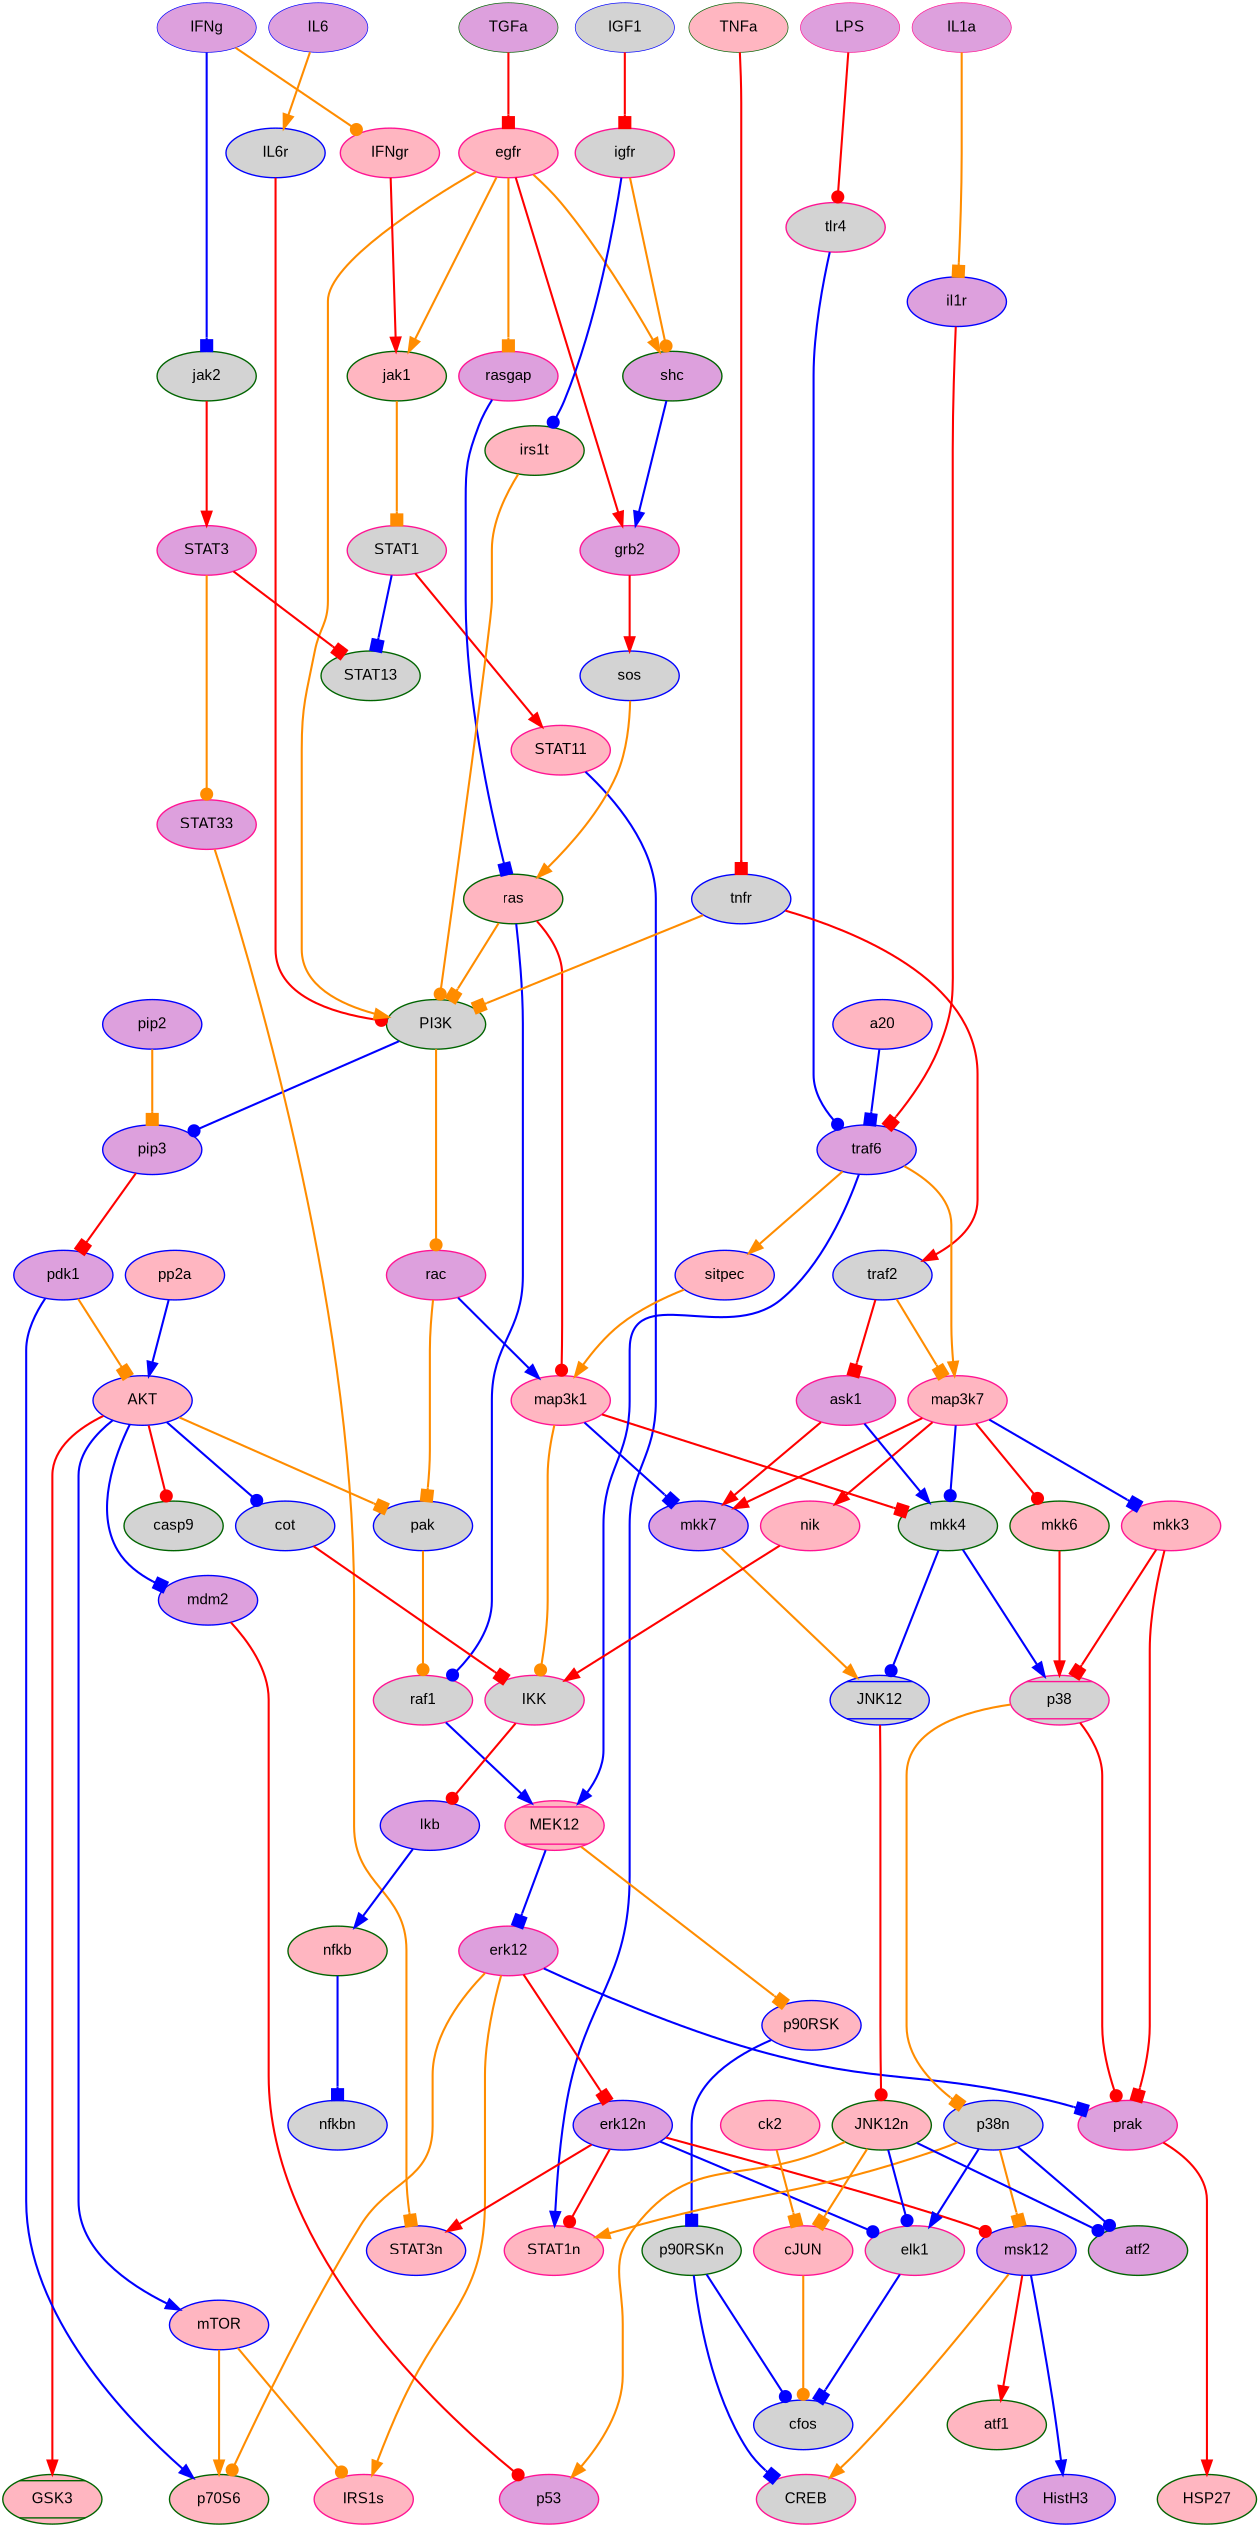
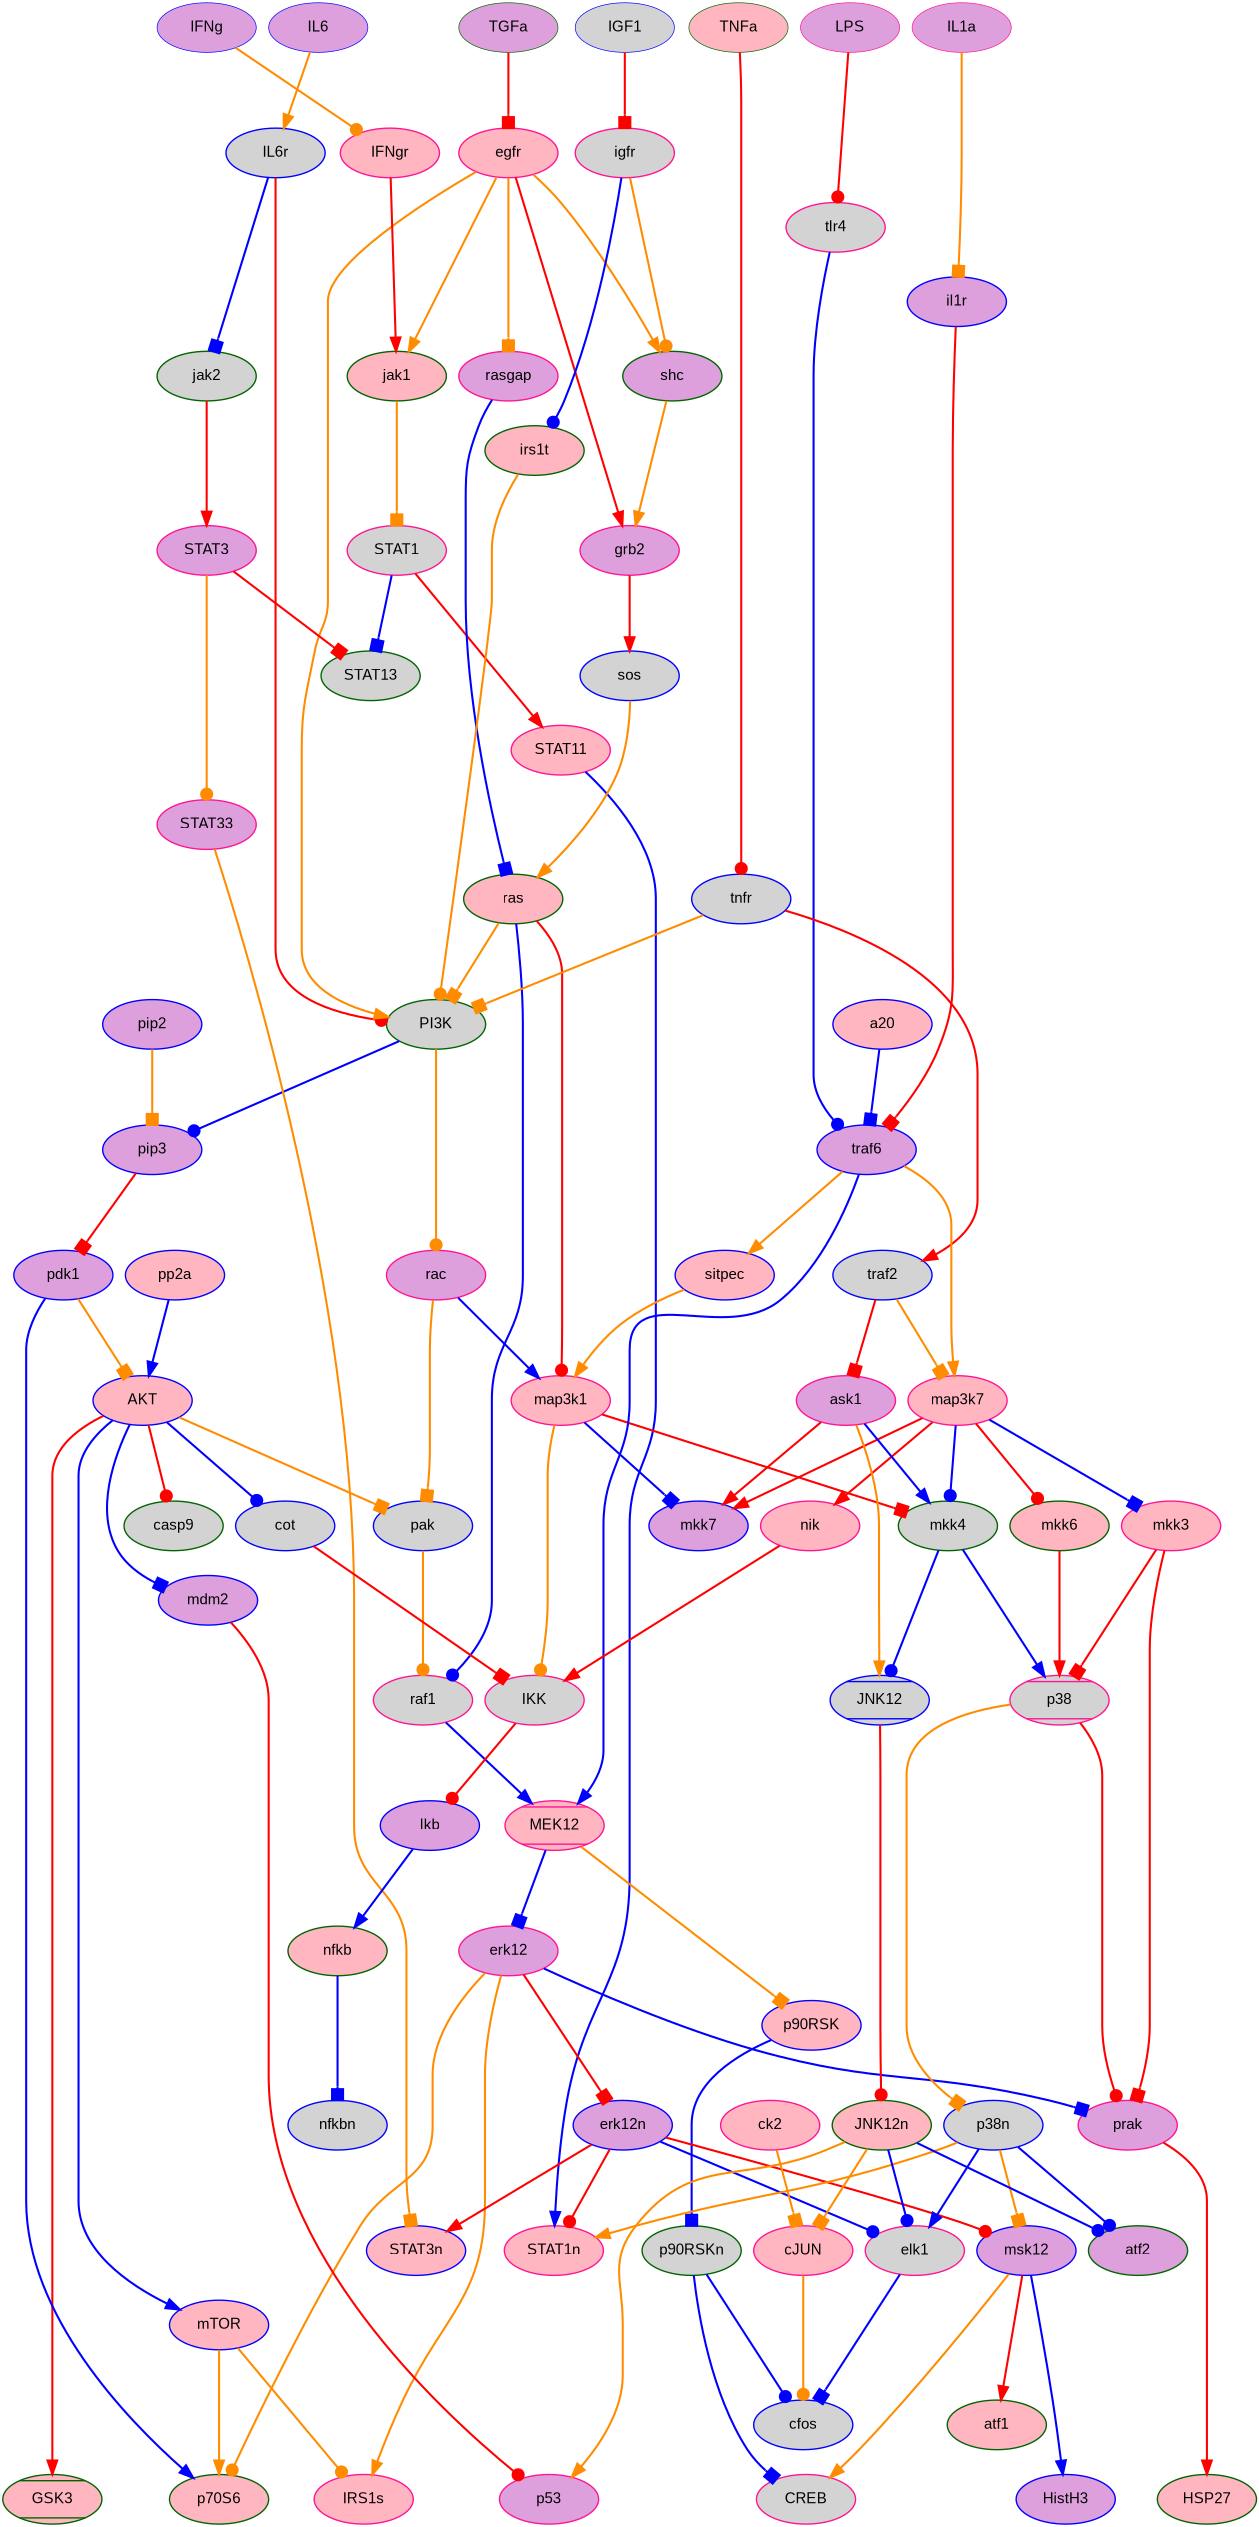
  digraph {
    bgcolor=white
    fontcolor=black
    fontname="Liberation Sans"
    rank=same
    rankdir=TB
    splines=TRUE
    node [color=deeppink fillcolor=lightpink fixedsize=FALSE fontcolor=black fontname="Liberation Sans" fontsize=22 shape=ellipse style="filled, bold"]
    edge [arrowhead=normal arrowsize=2 arrowtail=none color=darkorange dir=forward fontcolor=black fontname="Liberation Sans" fontsize=14 headport=center labelfontsize=11 minlen=3 penwidth=3 style=bold weight=1]
    n1 [fillcolor=lightgrey height=1 label=STAT1 width=2]
    n2 [color=blue fillcolor=plum height=1 label=IL6 style=filled width=2]
    n3 [color=darkgreen fillcolor=plum height=1 label=TGFa style=filled width=2]
    n4 [color=blue fillcolor=plum height=1 label=IFNg style=filled width=2]
    n5 [fillcolor=plum height=1 label=LPS style=filled width=2]
    n6 [fillcolor=plum height=1 label=IL1a style=filled width=2]
    n7 [color=darkgreen height=1 label=TNFa style=filled width=2]
    n8 [color=blue fillcolor=lightgrey height=1 label=IGF1 style=filled width=2]
    n9 [fillcolor=plum height=1 label=rasgap width=2]
    n10 [color=darkgreen height=1 label=jak1 width=2]
    n11 [color=darkgreen fillcolor=lightgrey height=1 label=jak2 width=2]
    n12 [color=blue fillcolor=lightgrey height=1 label=IL6r width=2]
    n13 [height=1 label=egfr width=2]
    n14 [height=1 label=IFNgr width=2]
    n15 [color=darkgreen height=1 label=p70S6 width=2]
    n16 [color=darkgreen height=1 label=HSP27 width=2]
    n17 [color=darkgreen height=1 label=GSK3 style="filled,bold,diagonals" width=2]
    n18 [height=1 label=IRS1s width=2]
    n19 [fillcolor=lightgrey height=1 label=CREB width=2]
    n20 [fillcolor=plum height=1 label=p53 width=2]
    n21 [color=blue fillcolor=plum height=1 label=HistH3 width=2]
    n22 [color=darkgreen fillcolor=lightgrey height=1 label=PI3K width=2]
    n23 [fillcolor=plum height=1 label=grb2 width=2]
    n24 [color=darkgreen fillcolor=plum height=1 label=shc width=2]
    n25 [color=darkgreen height=1 label=ras width=2]
    n26 [fillcolor=plum height=1 label=STAT3 width=2]
    n27 [height=1 label=STAT11 width=2]
    n28 [color=darkgreen fillcolor=lightgrey height=1 label=STAT13 width=2]
    n29 [fillcolor=lightgrey height=1 label=tlr4 width=2]
    n30 [color=blue fillcolor=plum height=1 label=il1r width=2]
    n31 [color=blue fillcolor=lightgrey height=1 label=tnfr width=2]
    n32 [fillcolor=lightgrey height=1 label=igfr width=2]
    n33 [fillcolor=plum height=1 label=rac width=2]
    n34 [color=blue fillcolor=plum height=1 label=pip3 width=2]
    n35 [color=blue fillcolor=lightgrey height=1 label=sos width=2]
    n36 [fillcolor=lightgrey height=1 label=raf1 width=2]
    n37 [height=1 label=map3k1 width=2]
    n38 [fillcolor=plum height=1 label=STAT33 width=2]
    n39 [height=1 label=STAT1n width=2]
    n40 [color=blue fillcolor=plum height=1 label=traf6 width=2]
    n41 [color=blue fillcolor=lightgrey height=1 label=traf2 width=2]
    n42 [color=darkgreen height=1 label=irs1t width=2]
    n43 [color=blue height=1 label=STAT3n width=2]
    n44 [height=1 label=MEK12 style="filled,bold,diagonals" width=2]
    n45 [height=1 label=map3k7 width=2]
    n46 [color=blue height=1 label=sitpec width=2]
    n47 [fillcolor=plum height=1 label=erk12 width=2]
    n48 [color=blue height=1 label=p90RSK width=2]
    n49 [color=blue fillcolor=plum height=1 label=mkk7 width=2]
    n50 [color=darkgreen fillcolor=lightgrey height=1 label=mkk4 width=2]
    n51 [height=1 label=nik width=2]
    n52 [height=1 label=mkk3 width=2]
    n53 [color=darkgreen height=1 label=mkk6 width=2]
    n54 [color=blue height=1 label=AKT width=2]
    n55 [color=blue fillcolor=lightgrey height=1 label=pak width=2]
    n56 [color=blue fillcolor=lightgrey height=1 label=cot width=2]
    n57 [color=blue height=1 label=mTOR width=2]
    n58 [color=blue fillcolor=plum height=1 label=mdm2 width=2]
    n59 [color=darkgreen fillcolor=lightgrey height=1 label=casp9 width=2]
    n60 [fillcolor=lightgrey height=1 label=IKK width=2]
    n61 [fillcolor=plum height=1 label=prak width=2]
    n62 [color=blue fillcolor=plum height=1 label=erk12n width=2]
    n63 [color=darkgreen fillcolor=lightgrey height=1 label=p90RSKn width=2]
    n64 [color=darkgreen height=1 label=nfkb width=2]
    n65 [color=blue fillcolor=lightgrey height=1 label=nfkbn width=2]
    n66 [fillcolor=lightgrey height=1 label=p38 style="filled,bold,diagonals" width=2]
    n67 [color=blue fillcolor=lightgrey height=1 label=p38n width=2]
    n68 [color=blue fillcolor=plum height=1 label=msk12 width=2]
    n69 [fillcolor=lightgrey height=1 label=elk1 width=2]
    n70 [color=darkgreen fillcolor=plum height=1 label=atf2 width=2]
    n71 [color=blue fillcolor=plum height=1 label=Ikb width=2]
    n72 [color=blue fillcolor=lightgrey height=1 label=JNK12 style="filled,bold,diagonals" width=2]
    n73 [color=darkgreen height=1 label=JNK12n width=2]
    n74 [color=blue fillcolor=lightgrey height=1 label=cfos width=2]
    n75 [height=1 label=cJUN width=2]
    n76 [color=blue fillcolor=plum height=1 label=pdk1 width=2]
    n77 [color=blue height=1 label=pp2a width=2]
    n78 [color=blue fillcolor=plum height=1 label=pip2 width=2]
    n79 [fillcolor=plum height=1 label=ask1 width=2]
    n80 [color=blue height=1 label=a20 width=2]
    n81 [color=darkgreen height=1 label=atf1 width=2]
    n82 [height=1 label=ck2 width=2]
    subgraph sub_1 {
      n1
    }
    subgraph sub_2 {
      rank=source
      n2
      n3
      n4
      n5
      n6
      n7
      n8
    }
    subgraph sub_3 {
      n9
      n10
      n11
    }
    subgraph sub_4 {
      n12
      n13
      n14
    }
    subgraph sub_5 {
      rank=sink
      n15
      n16
      n17
      n18
      n19
      n20
      n21
    }
    n1 -> n27 [color=red]
    n1 -> n28 [arrowhead=box color=blue style=solid]
    n2 -> n12
    n3 -> n13 [arrowhead=box color=red]
    n4 -> n14 [arrowhead=dot]
    n5 -> n29 [arrowhead=dot color=red]
    n6 -> n30 [arrowhead=box style=solid]
-   n7 -> n31 [arrowhead=box color=red]
+   n7 -> n31 [arrowhead=dot color=red]
    n8 -> n32 [arrowhead=box color=red style=solid]
    n9 -> n25 [arrowhead=box color=blue style=solid]
    n10 -> n1 [arrowhead=box style=solid]
    n11 -> n26 [color=red]
-   n4 -> n11 [arrowhead=box color=blue]
+   n12 -> n11 [arrowhead=box color=blue]
    n12 -> n22 [arrowhead=dot color=red style=solid]
    n13 -> n9 [arrowhead=box]
    n13 -> n10
    n13 -> n22 [style=solid]
    n13 -> n23 [color=red style=solid]
    n13 -> n24
    n14 -> n10 [color=red style=solid]
    n22 -> n33 [arrowhead=dot]
    n22 -> n34 [arrowhead=dot color=blue]
    n23 -> n35 [color=red style=solid]
-   n24 -> n23 [color=blue]
+   n24 -> n23
    n25 -> n22 [arrowhead=box]
    n25 -> n36 [arrowhead=dot color=blue]
    n25 -> n37 [arrowhead=dot color=red style=solid]
    n26 -> n28 [arrowhead=box color=red style=solid]
    n26 -> n38 [arrowhead=dot]
    n27 -> n39 [color=blue style=solid]
    n29 -> n40 [arrowhead=dot color=blue style=solid]
    n30 -> n40 [arrowhead=box color=red style=solid]
    n31 -> n22 [arrowhead=box]
    n31 -> n41 [color=red style=solid]
    n32 -> n24 [arrowhead=dot]
    n32 -> n42 [arrowhead=dot color=blue style=solid]
    n33 -> n37 [color=blue style=solid]
    n33 -> n55 [arrowhead=box]
    n34 -> n76 [arrowhead=box color=red style=solid]
    n35 -> n25 [style=solid]
    n36 -> n44 [color=blue style=solid]
    n37 -> n49 [arrowhead=box color=blue]
    n37 -> n50 [arrowhead=box color=red]
    n37 -> n60 [arrowhead=dot]
    n38 -> n43 [arrowhead=box style=solid]
    n40 -> n44 [color=blue style=solid]
    n40 -> n45
    n40 -> n46 [style=solid]
    n41 -> n45 [arrowhead=box style=solid]
    n41 -> n79 [arrowhead=box color=red style=solid]
    n42 -> n22 [arrowhead=dot style=solid]
    n44 -> n47 [arrowhead=box color=blue style=solid]
    n44 -> n48 [arrowhead=box]
    n45 -> n49 [color=red style=solid]
    n45 -> n50 [arrowhead=dot color=blue]
    n45 -> n51 [color=red style=solid]
    n45 -> n52 [arrowhead=box color=blue style=solid]
    n45 -> n53 [arrowhead=dot color=red]
    n46 -> n37
    n47 -> n15 [arrowhead=dot]
    n47 -> n18
    n47 -> n61 [arrowhead=box color=blue style=solid]
    n47 -> n62 [arrowhead=box color=red]
    n48 -> n63 [arrowhead=box color=blue style=solid]
-   n49 -> n72 [style=solid]
+   n79 -> n72 [style=solid]
    n50 -> n66 [color=blue style=solid]
    n50 -> n72 [arrowhead=dot color=blue style=solid]
    n51 -> n60 [color=red style=solid]
    n52 -> n61 [arrowhead=box color=red]
    n52 -> n66 [arrowhead=box color=red]
    n53 -> n66 [color=red]
    n54 -> n17 [color=red]
    n54 -> n55 [arrowhead=box]
    n54 -> n56 [arrowhead=dot color=blue]
    n54 -> n57 [color=blue]
    n54 -> n58 [arrowhead=box color=blue]
    n54 -> n59 [arrowhead=dot color=red style=solid]
    n55 -> n36 [arrowhead=dot]
    n56 -> n60 [arrowhead=box color=red]
    n57 -> n15 [style=solid]
    n57 -> n18 [arrowhead=dot style=solid]
    n58 -> n20 [arrowhead=dot color=red style=solid]
    n60 -> n71 [arrowhead=dot color=red]
    n61 -> n16 [color=red style=solid]
    n62 -> n39 [arrowhead=dot color=red style=solid]
    n62 -> n43 [color=red]
    n62 -> n68 [arrowhead=dot color=red]
    n62 -> n69 [arrowhead=dot color=blue]
    n63 -> n19 [arrowhead=box color=blue]
    n63 -> n74 [arrowhead=dot color=blue style=solid]
    n64 -> n65 [arrowhead=box color=blue]
    n66 -> n61 [arrowhead=dot color=red style=solid]
    n66 -> n67 [arrowhead=box style=solid]
    n67 -> n39
    n67 -> n68 [arrowhead=box style=solid]
    n67 -> n69 [color=blue style=solid]
    n67 -> n70 [arrowhead=dot color=blue]
    n68 -> n19
    n68 -> n21 [color=blue]
    n68 -> n81 [color=red]
    n69 -> n74 [arrowhead=box color=blue]
    n71 -> n64 [color=blue style=solid]
    n72 -> n73 [arrowhead=dot color=red style=solid]
    n73 -> n20
    n73 -> n69 [arrowhead=dot color=blue]
    n73 -> n70 [arrowhead=dot color=blue style=solid]
    n73 -> n75 [arrowhead=box style=solid]
    n75 -> n74 [arrowhead=dot style=solid]
    n76 -> n15 [color=blue style=solid]
    n76 -> n54 [arrowhead=box]
    n77 -> n54 [color=blue]
    n78 -> n34 [arrowhead=box style=solid]
    n79 -> n49 [color=red]
    n79 -> n50 [color=blue style=solid]
    n80 -> n40 [arrowhead=box color=blue]
    n82 -> n75 [arrowhead=box style=solid]
  }
